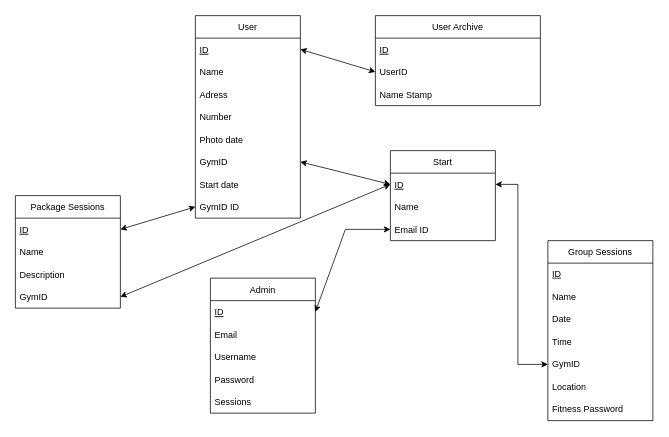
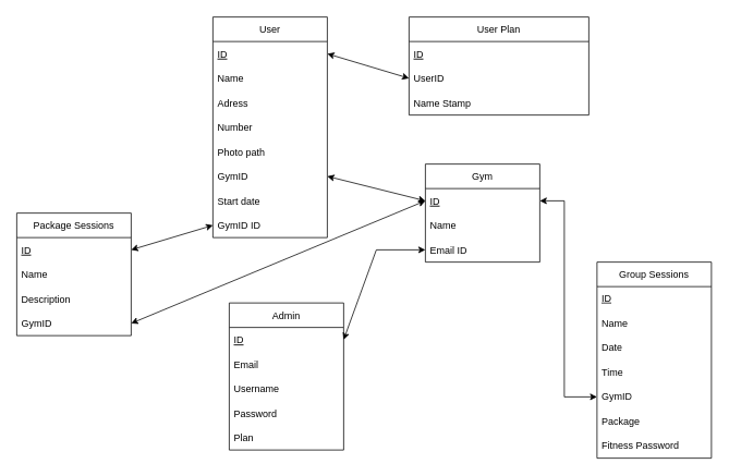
  <mxCell id="0" />
  <mxCell id="1" parent="0" />
  <mxCell id="2" value="User" style="swimlane;fontStyle=0;childLayout=stackLayout;horizontal=1;startSize=30;horizontalStack=0;resizeParent=1;resizeParentMax=0;resizeLast=0;collapsible=1;marginBottom=0;" parent="1" vertex="1"><mxGeometry x="260" y="20" width="140" height="270" as="geometry" /></mxCell>
  <mxCell id="3" value="ID" style="text;strokeColor=none;fillColor=none;align=left;verticalAlign=middle;spacingLeft=4;spacingRight=4;overflow=hidden;points=[[0,0.5],[1,0.5]];portConstraint=eastwest;rotatable=0;fontStyle=4" parent="2" vertex="1"><mxGeometry y="30" width="140" height="30" as="geometry" /></mxCell>
  <mxCell id="4" value="Name" style="text;strokeColor=none;fillColor=none;align=left;verticalAlign=middle;spacingLeft=4;spacingRight=4;overflow=hidden;points=[[0,0.5],[1,0.5]];portConstraint=eastwest;rotatable=0;" parent="2" vertex="1"><mxGeometry y="60" width="140" height="30" as="geometry" /></mxCell>
  <mxCell id="5" value="Adress" style="text;strokeColor=none;fillColor=none;align=left;verticalAlign=middle;spacingLeft=4;spacingRight=4;overflow=hidden;points=[[0,0.5],[1,0.5]];portConstraint=eastwest;rotatable=0;" parent="2" vertex="1"><mxGeometry y="90" width="140" height="30" as="geometry" /></mxCell>
  <mxCell id="6" value="Number" style="text;strokeColor=none;fillColor=none;align=left;verticalAlign=middle;spacingLeft=4;spacingRight=4;overflow=hidden;points=[[0,0.5],[1,0.5]];portConstraint=eastwest;rotatable=0;" parent="2" vertex="1"><mxGeometry y="120" width="140" height="30" as="geometry" /></mxCell>
- <mxCell id="7" value="Photo date" style="text;strokeColor=none;fillColor=none;align=left;verticalAlign=middle;spacingLeft=4;spacingRight=4;overflow=hidden;points=[[0,0.5],[1,0.5]];portConstraint=eastwest;rotatable=0;" parent="2" vertex="1"><mxGeometry y="150" width="140" height="30" as="geometry" /></mxCell>
+ <mxCell id="7" value="Photo path" style="text;strokeColor=none;fillColor=none;align=left;verticalAlign=middle;spacingLeft=4;spacingRight=4;overflow=hidden;points=[[0,0.5],[1,0.5]];portConstraint=eastwest;rotatable=0;" parent="2" vertex="1"><mxGeometry y="150" width="140" height="30" as="geometry" /></mxCell>
  <mxCell id="8" value="GymID" style="text;strokeColor=none;fillColor=none;align=left;verticalAlign=middle;spacingLeft=4;spacingRight=4;overflow=hidden;points=[[0,0.5],[1,0.5]];portConstraint=eastwest;rotatable=0;" parent="2" vertex="1"><mxGeometry y="180" width="140" height="30" as="geometry" /></mxCell>
  <mxCell id="9" value="Start date" style="text;strokeColor=none;fillColor=none;align=left;verticalAlign=middle;spacingLeft=4;spacingRight=4;overflow=hidden;points=[[0,0.5],[1,0.5]];portConstraint=eastwest;rotatable=0;" parent="2" vertex="1"><mxGeometry y="210" width="140" height="30" as="geometry" /></mxCell>
  <mxCell id="10" value="GymID ID" style="text;strokeColor=none;fillColor=none;align=left;verticalAlign=middle;spacingLeft=4;spacingRight=4;overflow=hidden;points=[[0,0.5],[1,0.5]];portConstraint=eastwest;rotatable=0;" parent="2" vertex="1"><mxGeometry y="240" width="140" height="30" as="geometry" /></mxCell>
- <mxCell id="11" value="Start" style="swimlane;fontStyle=0;childLayout=stackLayout;horizontal=1;startSize=30;horizontalStack=0;resizeParent=1;resizeParentMax=0;resizeLast=0;collapsible=1;marginBottom=0;" parent="1" vertex="1"><mxGeometry x="520" y="200" width="140" height="120" as="geometry" /></mxCell>
+ <mxCell id="11" value="Gym" style="swimlane;fontStyle=0;childLayout=stackLayout;horizontal=1;startSize=30;horizontalStack=0;resizeParent=1;resizeParentMax=0;resizeLast=0;collapsible=1;marginBottom=0;" parent="1" vertex="1"><mxGeometry x="520" y="200" width="140" height="120" as="geometry" /></mxCell>
  <mxCell id="12" value="ID" style="text;strokeColor=none;fillColor=none;align=left;verticalAlign=middle;spacingLeft=4;spacingRight=4;overflow=hidden;points=[[0,0.5],[1,0.5]];portConstraint=eastwest;rotatable=0;fontStyle=4" parent="11" vertex="1"><mxGeometry y="30" width="140" height="30" as="geometry" /></mxCell>
  <mxCell id="13" value="Name" style="text;strokeColor=none;fillColor=none;align=left;verticalAlign=middle;spacingLeft=4;spacingRight=4;overflow=hidden;points=[[0,0.5],[1,0.5]];portConstraint=eastwest;rotatable=0;" parent="11" vertex="1"><mxGeometry y="60" width="140" height="30" as="geometry" /></mxCell>
  <mxCell id="14" value="Email ID" style="text;strokeColor=none;fillColor=none;align=left;verticalAlign=middle;spacingLeft=4;spacingRight=4;overflow=hidden;points=[[0,0.5],[1,0.5]];portConstraint=eastwest;rotatable=0;" parent="11" vertex="1"><mxGeometry y="90" width="140" height="30" as="geometry" /></mxCell>
- <mxCell id="15" value="User Archive" style="swimlane;fontStyle=0;childLayout=stackLayout;horizontal=1;startSize=30;horizontalStack=0;resizeParent=1;resizeParentMax=0;resizeLast=0;collapsible=1;marginBottom=0;" parent="1" vertex="1"><mxGeometry x="500" y="20" width="220" height="120" as="geometry"><mxRectangle x="320" y="310" width="110" height="30" as="alternateBounds" /></mxGeometry></mxCell>
+ <mxCell id="15" value="User Plan" style="swimlane;fontStyle=0;childLayout=stackLayout;horizontal=1;startSize=30;horizontalStack=0;resizeParent=1;resizeParentMax=0;resizeLast=0;collapsible=1;marginBottom=0;" parent="1" vertex="1"><mxGeometry x="500" y="20" width="220" height="120" as="geometry"><mxRectangle x="320" y="310" width="110" height="30" as="alternateBounds" /></mxGeometry></mxCell>
  <mxCell id="16" value="ID" style="text;strokeColor=none;fillColor=none;align=left;verticalAlign=middle;spacingLeft=4;spacingRight=4;overflow=hidden;points=[[0,0.5],[1,0.5]];portConstraint=eastwest;rotatable=0;fontStyle=4" parent="15" vertex="1"><mxGeometry y="30" width="220" height="30" as="geometry" /></mxCell>
  <mxCell id="17" value="UserID" style="text;strokeColor=none;fillColor=none;align=left;verticalAlign=middle;spacingLeft=4;spacingRight=4;overflow=hidden;points=[[0,0.5],[1,0.5]];portConstraint=eastwest;rotatable=0;" parent="15" vertex="1"><mxGeometry y="60" width="220" height="30" as="geometry" /></mxCell>
  <mxCell id="18" value="Name Stamp" style="text;strokeColor=none;fillColor=none;align=left;verticalAlign=middle;spacingLeft=4;spacingRight=4;overflow=hidden;points=[[0,0.5],[1,0.5]];portConstraint=eastwest;rotatable=0;" parent="15" vertex="1"><mxGeometry y="90" width="220" height="30" as="geometry" /></mxCell>
  <mxCell id="19" value="Admin" style="swimlane;fontStyle=0;childLayout=stackLayout;horizontal=1;startSize=30;horizontalStack=0;resizeParent=1;resizeParentMax=0;resizeLast=0;collapsible=1;marginBottom=0;" parent="1" vertex="1"><mxGeometry x="280" y="370" width="140" height="180" as="geometry" /></mxCell>
  <mxCell id="20" value="ID" style="text;strokeColor=none;fillColor=none;align=left;verticalAlign=middle;spacingLeft=4;spacingRight=4;overflow=hidden;points=[[0,0.5],[1,0.5]];portConstraint=eastwest;rotatable=0;fontStyle=4" parent="19" vertex="1"><mxGeometry y="30" width="140" height="30" as="geometry" /></mxCell>
  <mxCell id="21" value="Email" style="text;strokeColor=none;fillColor=none;align=left;verticalAlign=middle;spacingLeft=4;spacingRight=4;overflow=hidden;points=[[0,0.5],[1,0.5]];portConstraint=eastwest;rotatable=0;" parent="19" vertex="1"><mxGeometry y="60" width="140" height="30" as="geometry" /></mxCell>
  <mxCell id="22" value="Username" style="text;strokeColor=none;fillColor=none;align=left;verticalAlign=middle;spacingLeft=4;spacingRight=4;overflow=hidden;points=[[0,0.5],[1,0.5]];portConstraint=eastwest;rotatable=0;" parent="19" vertex="1"><mxGeometry y="90" width="140" height="30" as="geometry" /></mxCell>
  <mxCell id="23" value="Password" style="text;strokeColor=none;fillColor=none;align=left;verticalAlign=middle;spacingLeft=4;spacingRight=4;overflow=hidden;points=[[0,0.5],[1,0.5]];portConstraint=eastwest;rotatable=0;" parent="19" vertex="1"><mxGeometry y="120" width="140" height="30" as="geometry" /></mxCell>
- <mxCell id="24" value="Sessions" style="text;strokeColor=none;fillColor=none;align=left;verticalAlign=middle;spacingLeft=4;spacingRight=4;overflow=hidden;points=[[0,0.5],[1,0.5]];portConstraint=eastwest;rotatable=0;" parent="19" vertex="1"><mxGeometry y="150" width="140" height="30" as="geometry" /></mxCell>
+ <mxCell id="24" value="Plan" style="text;strokeColor=none;fillColor=none;align=left;verticalAlign=middle;spacingLeft=4;spacingRight=4;overflow=hidden;points=[[0,0.5],[1,0.5]];portConstraint=eastwest;rotatable=0;" parent="19" vertex="1"><mxGeometry y="150" width="140" height="30" as="geometry" /></mxCell>
  <mxCell id="25" value="Package Sessions" style="swimlane;fontStyle=0;childLayout=stackLayout;horizontal=1;startSize=30;horizontalStack=0;resizeParent=1;resizeParentMax=0;resizeLast=0;collapsible=1;marginBottom=0;" parent="1" vertex="1"><mxGeometry x="20" y="260" width="140" height="150" as="geometry" /></mxCell>
  <mxCell id="26" value="ID" style="text;strokeColor=none;fillColor=none;align=left;verticalAlign=middle;spacingLeft=4;spacingRight=4;overflow=hidden;points=[[0,0.5],[1,0.5]];portConstraint=eastwest;rotatable=0;fontStyle=4" parent="25" vertex="1"><mxGeometry y="30" width="140" height="30" as="geometry" /></mxCell>
  <mxCell id="27" value="Name" style="text;strokeColor=none;fillColor=none;align=left;verticalAlign=middle;spacingLeft=4;spacingRight=4;overflow=hidden;points=[[0,0.5],[1,0.5]];portConstraint=eastwest;rotatable=0;" parent="25" vertex="1"><mxGeometry y="60" width="140" height="30" as="geometry" /></mxCell>
  <mxCell id="28" value="Description" style="text;strokeColor=none;fillColor=none;align=left;verticalAlign=middle;spacingLeft=4;spacingRight=4;overflow=hidden;points=[[0,0.5],[1,0.5]];portConstraint=eastwest;rotatable=0;" parent="25" vertex="1"><mxGeometry y="90" width="140" height="30" as="geometry" /></mxCell>
  <mxCell id="29" value="GymID" style="text;strokeColor=none;fillColor=none;align=left;verticalAlign=middle;spacingLeft=4;spacingRight=4;overflow=hidden;points=[[0,0.5],[1,0.5]];portConstraint=eastwest;rotatable=0;" parent="25" vertex="1"><mxGeometry y="120" width="140" height="30" as="geometry" /></mxCell>
  <mxCell id="30" value="" style="endArrow=classic;startArrow=classic;html=1;rounded=0;exitX=1;exitY=0.5;exitDx=0;exitDy=0;entryX=0;entryY=0.5;entryDx=0;entryDy=0;" parent="1" source="20" target="14" edge="1"><mxGeometry width="50" height="50" relative="1" as="geometry"><mxPoint x="540" y="430" as="sourcePoint" /><mxPoint x="590" y="380" as="targetPoint" /><Array as="points"><mxPoint x="460" y="305" /></Array></mxGeometry></mxCell>
  <mxCell id="31" value="" style="endArrow=classic;startArrow=classic;html=1;rounded=0;entryX=0;entryY=0.5;entryDx=0;entryDy=0;exitX=1;exitY=0.5;exitDx=0;exitDy=0;" parent="1" source="8" target="12" edge="1"><mxGeometry width="50" height="50" relative="1" as="geometry"><mxPoint x="440" y="200" as="sourcePoint" /><mxPoint x="490" y="150" as="targetPoint" /></mxGeometry></mxCell>
  <mxCell id="32" value="" style="endArrow=classic;startArrow=classic;html=1;rounded=0;entryX=0;entryY=0.5;entryDx=0;entryDy=0;exitX=1;exitY=0.5;exitDx=0;exitDy=0;" parent="1" source="3" target="17" edge="1"><mxGeometry width="50" height="50" relative="1" as="geometry"><mxPoint x="450" y="190" as="sourcePoint" /><mxPoint x="500" y="140" as="targetPoint" /></mxGeometry></mxCell>
  <mxCell id="33" value="" style="endArrow=classic;startArrow=classic;html=1;rounded=0;entryX=0;entryY=0.5;entryDx=0;entryDy=0;exitX=1;exitY=0.5;exitDx=0;exitDy=0;" parent="1" source="26" target="10" edge="1"><mxGeometry width="50" height="50" relative="1" as="geometry"><mxPoint x="190" y="370" as="sourcePoint" /><mxPoint x="240" y="320" as="targetPoint" /></mxGeometry></mxCell>
  <mxCell id="34" value="" style="endArrow=classic;startArrow=classic;html=1;rounded=0;entryX=0;entryY=0.5;entryDx=0;entryDy=0;exitX=1;exitY=0.5;exitDx=0;exitDy=0;" parent="1" source="29" target="12" edge="1"><mxGeometry width="50" height="50" relative="1" as="geometry"><mxPoint x="440" y="320" as="sourcePoint" /><mxPoint x="490" y="270" as="targetPoint" /></mxGeometry></mxCell>
  <mxCell id="35" value="&lt;div&gt;Group Sessions&lt;/div&gt;" style="swimlane;fontStyle=0;childLayout=stackLayout;horizontal=1;startSize=30;horizontalStack=0;resizeParent=1;resizeParentMax=0;resizeLast=0;collapsible=1;marginBottom=0;whiteSpace=wrap;html=1;" parent="1" vertex="1"><mxGeometry x="730" y="320" width="140" height="240" as="geometry" /></mxCell>
  <mxCell id="36" value="&lt;u&gt;ID&lt;/u&gt;" style="text;strokeColor=none;fillColor=none;align=left;verticalAlign=middle;spacingLeft=4;spacingRight=4;overflow=hidden;points=[[0,0.5],[1,0.5]];portConstraint=eastwest;rotatable=0;whiteSpace=wrap;html=1;" parent="35" vertex="1"><mxGeometry y="30" width="140" height="30" as="geometry" /></mxCell>
  <mxCell id="37" value="Name" style="text;strokeColor=none;fillColor=none;align=left;verticalAlign=middle;spacingLeft=4;spacingRight=4;overflow=hidden;points=[[0,0.5],[1,0.5]];portConstraint=eastwest;rotatable=0;whiteSpace=wrap;html=1;" vertex="1" parent="35"><mxGeometry y="60" width="140" height="30" as="geometry" /></mxCell>
  <mxCell id="38" value="Date" style="text;strokeColor=none;fillColor=none;align=left;verticalAlign=middle;spacingLeft=4;spacingRight=4;overflow=hidden;points=[[0,0.5],[1,0.5]];portConstraint=eastwest;rotatable=0;whiteSpace=wrap;html=1;" parent="35" vertex="1"><mxGeometry y="90" width="140" height="30" as="geometry" /></mxCell>
  <mxCell id="39" value="Time" style="text;strokeColor=none;fillColor=none;align=left;verticalAlign=middle;spacingLeft=4;spacingRight=4;overflow=hidden;points=[[0,0.5],[1,0.5]];portConstraint=eastwest;rotatable=0;whiteSpace=wrap;html=1;" parent="35" vertex="1"><mxGeometry y="120" width="140" height="30" as="geometry" /></mxCell>
  <mxCell id="40" value="&lt;div&gt;GymID&lt;/div&gt;" style="text;strokeColor=none;fillColor=none;align=left;verticalAlign=middle;spacingLeft=4;spacingRight=4;overflow=hidden;points=[[0,0.5],[1,0.5]];portConstraint=eastwest;rotatable=0;whiteSpace=wrap;html=1;" parent="35" vertex="1"><mxGeometry y="150" width="140" height="30" as="geometry" /></mxCell>
- <mxCell id="41" value="&lt;div&gt;Location&lt;/div&gt;" style="text;strokeColor=none;fillColor=none;align=left;verticalAlign=middle;spacingLeft=4;spacingRight=4;overflow=hidden;points=[[0,0.5],[1,0.5]];portConstraint=eastwest;rotatable=0;whiteSpace=wrap;html=1;" parent="35" vertex="1"><mxGeometry y="180" width="140" height="30" as="geometry" /></mxCell>
+ <mxCell id="41" value="&lt;div&gt;Package&lt;/div&gt;" style="text;strokeColor=none;fillColor=none;align=left;verticalAlign=middle;spacingLeft=4;spacingRight=4;overflow=hidden;points=[[0,0.5],[1,0.5]];portConstraint=eastwest;rotatable=0;whiteSpace=wrap;html=1;" parent="35" vertex="1"><mxGeometry y="180" width="140" height="30" as="geometry" /></mxCell>
  <mxCell id="42" value="Fitness Password" style="text;strokeColor=none;fillColor=none;align=left;verticalAlign=middle;spacingLeft=4;spacingRight=4;overflow=hidden;points=[[0,0.5],[1,0.5]];portConstraint=eastwest;rotatable=0;whiteSpace=wrap;html=1;" parent="35" vertex="1"><mxGeometry y="210" width="140" height="30" as="geometry" /></mxCell>
  <mxCell id="43" value="" style="endArrow=classic;startArrow=classic;html=1;rounded=0;exitX=1;exitY=0.5;exitDx=0;exitDy=0;entryX=0;entryY=0.5;entryDx=0;entryDy=0;" parent="1" source="12" target="40" edge="1"><mxGeometry width="50" height="50" relative="1" as="geometry"><mxPoint x="670" y="270" as="sourcePoint" /><mxPoint x="690" y="460" as="targetPoint" /><Array as="points"><mxPoint x="690" y="245" /><mxPoint x="690" y="485" /></Array></mxGeometry></mxCell>
